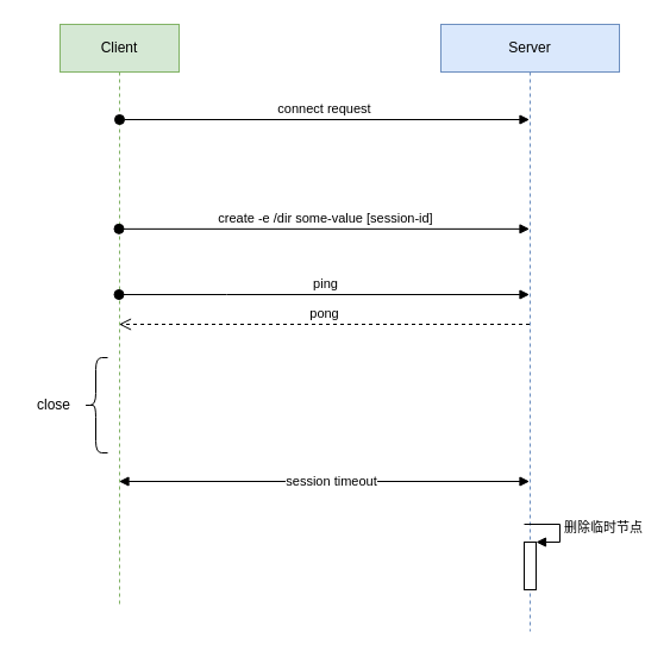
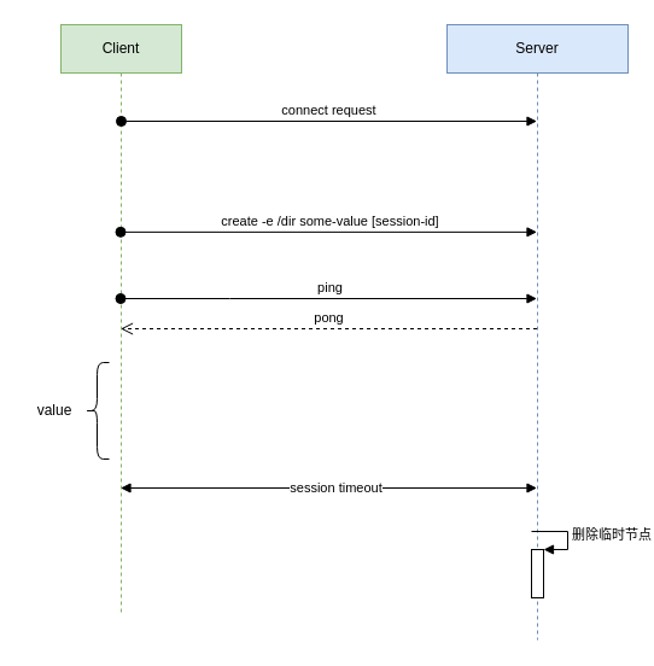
  <mxCell id="0" />
  <mxCell id="1" parent="0" />
  <mxCell id="2" value="Client" style="shape=umlLifeline;perimeter=lifelinePerimeter;whiteSpace=wrap;html=1;container=1;collapsible=0;recursiveResize=0;outlineConnect=0;fillColor=#d5e8d4;strokeColor=#82b366;" vertex="1" parent="1"><mxGeometry x="50" y="20" width="100" height="490" as="geometry" /></mxCell>
  <mxCell id="3" value="connect request" style="html=1;verticalAlign=bottom;startArrow=oval;startFill=1;endArrow=block;startSize=8;rounded=0;" edge="1" parent="2" target="5"><mxGeometry width="60" relative="1" as="geometry"><mxPoint x="50" y="80" as="sourcePoint" /><mxPoint x="340" y="80" as="targetPoint" /></mxGeometry></mxCell>
  <mxCell id="4" value="" style="shape=curlyBracket;whiteSpace=wrap;html=1;rounded=1;" vertex="1" parent="2"><mxGeometry x="20" y="280" width="20" height="80" as="geometry" /></mxCell>
  <mxCell id="5" value="Server" style="shape=umlLifeline;perimeter=lifelinePerimeter;whiteSpace=wrap;html=1;container=1;collapsible=0;recursiveResize=0;outlineConnect=0;fillColor=#dae8fc;strokeColor=#6c8ebf;" vertex="1" parent="1"><mxGeometry x="370" y="20" width="150" height="510" as="geometry" /></mxCell>
  <mxCell id="6" value="" style="html=1;points=[];perimeter=orthogonalPerimeter;" vertex="1" parent="5"><mxGeometry x="70" y="435" width="10" height="40" as="geometry" /></mxCell>
  <mxCell id="7" value="删除临时节点" style="edgeStyle=orthogonalEdgeStyle;html=1;align=left;spacingLeft=2;endArrow=block;rounded=0;entryX=1;entryY=0;" edge="1" target="6" parent="5"><mxGeometry relative="1" as="geometry"><mxPoint x="70" y="420" as="sourcePoint" /><Array as="points"><mxPoint x="100" y="420" /><mxPoint x="100" y="435" /></Array></mxGeometry></mxCell>
  <mxCell id="8" value="create -e /dir some-value [session-id]" style="html=1;verticalAlign=bottom;startArrow=oval;startFill=1;endArrow=block;startSize=8;rounded=0;" edge="1" parent="1" target="5"><mxGeometry x="0.002" width="60" relative="1" as="geometry"><mxPoint x="99.5" y="191.86" as="sourcePoint" /><mxPoint x="449.5" y="191.86" as="targetPoint" /><mxPoint as="offset" /></mxGeometry></mxCell>
  <mxCell id="9" value="ping" style="html=1;verticalAlign=bottom;startArrow=oval;startFill=1;endArrow=block;startSize=8;rounded=0;" edge="1" parent="1" target="5"><mxGeometry width="60" relative="1" as="geometry"><mxPoint x="99.5" y="247" as="sourcePoint" /><mxPoint x="449.5" y="247" as="targetPoint" /><Array as="points"><mxPoint x="190" y="247" /></Array></mxGeometry></mxCell>
  <mxCell id="10" value="pong" style="html=1;verticalAlign=bottom;endArrow=open;dashed=1;endSize=8;rounded=0;" edge="1" parent="1" source="5"><mxGeometry relative="1" as="geometry"><mxPoint x="449.5" y="272" as="sourcePoint" /><mxPoint x="99.5" y="272" as="targetPoint" /></mxGeometry></mxCell>
  <mxCell id="11" value="" style="endArrow=block;startArrow=block;endFill=1;startFill=1;html=1;rounded=0;" edge="1" parent="1"><mxGeometry width="160" relative="1" as="geometry"><mxPoint x="99.5" y="404" as="sourcePoint" /><mxPoint x="444.5" y="404" as="targetPoint" /></mxGeometry></mxCell>
  <mxCell id="12" value="session timeout" style="edgeLabel;html=1;align=center;verticalAlign=middle;resizable=0;points=[];" vertex="1" connectable="0" parent="11"><mxGeometry x="-0.037" y="1" relative="1" as="geometry"><mxPoint x="12" as="offset" /></mxGeometry></mxCell>
- <mxCell id="13" value="close" style="text;html=1;strokeColor=none;fillColor=none;align=center;verticalAlign=middle;whiteSpace=wrap;rounded=0;" vertex="1" parent="1"><mxGeometry x="20" y="325" width="50" height="30" as="geometry" /></mxCell>
+ <mxCell id="13" value="value" style="text;html=1;strokeColor=none;fillColor=none;align=center;verticalAlign=middle;whiteSpace=wrap;rounded=0;" vertex="1" parent="1"><mxGeometry x="20" y="325" width="50" height="30" as="geometry" /></mxCell>
